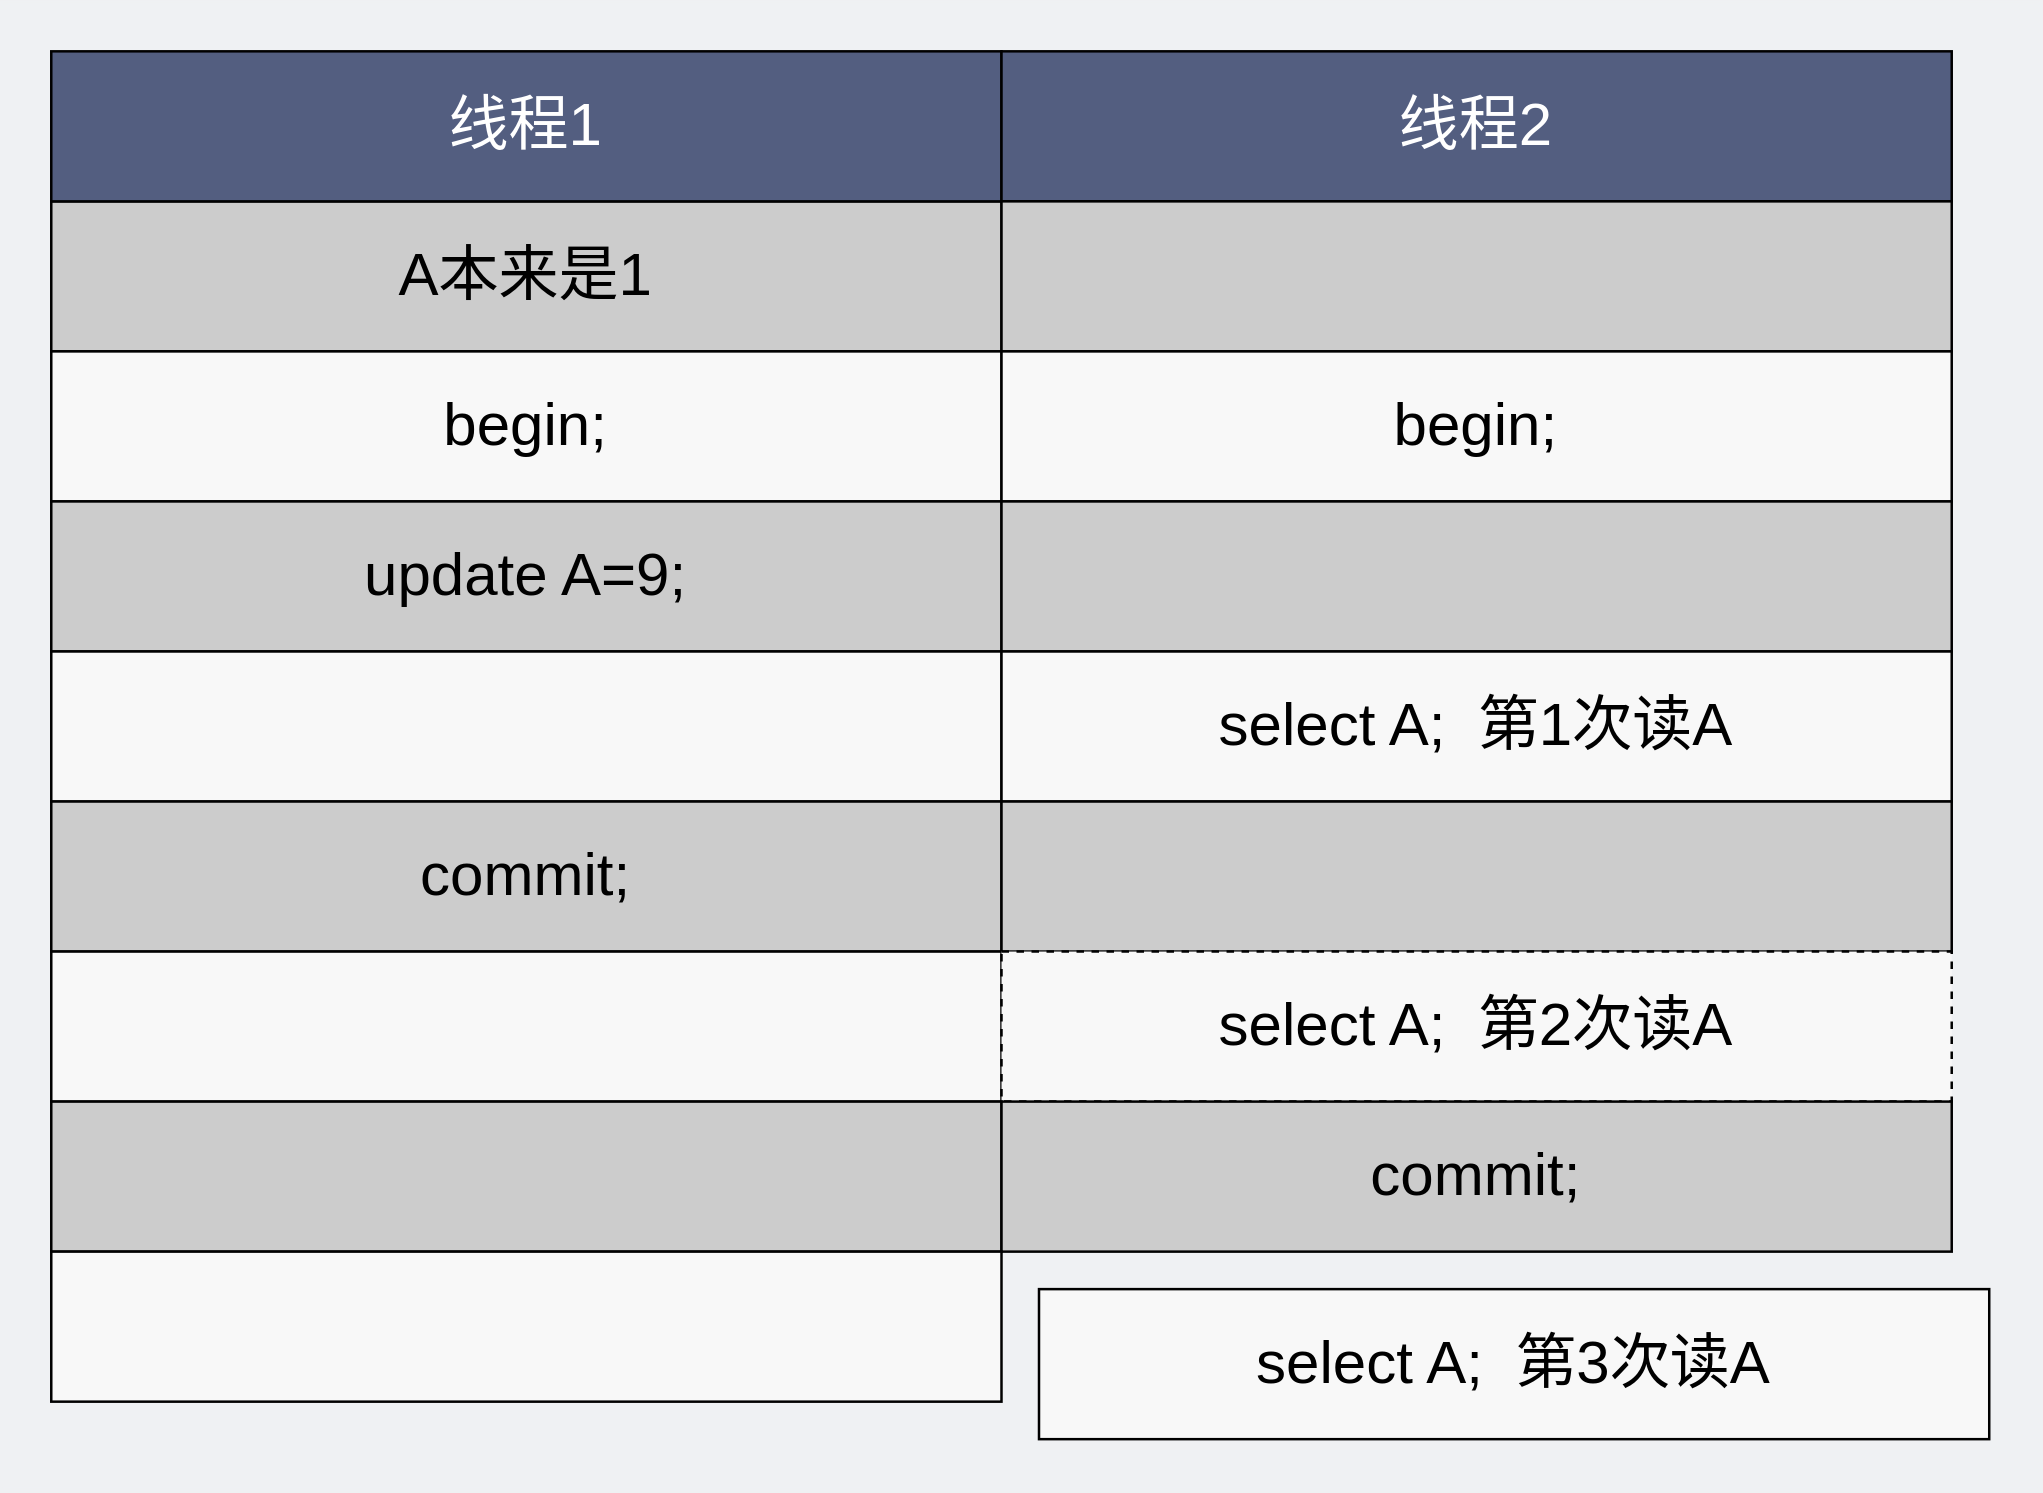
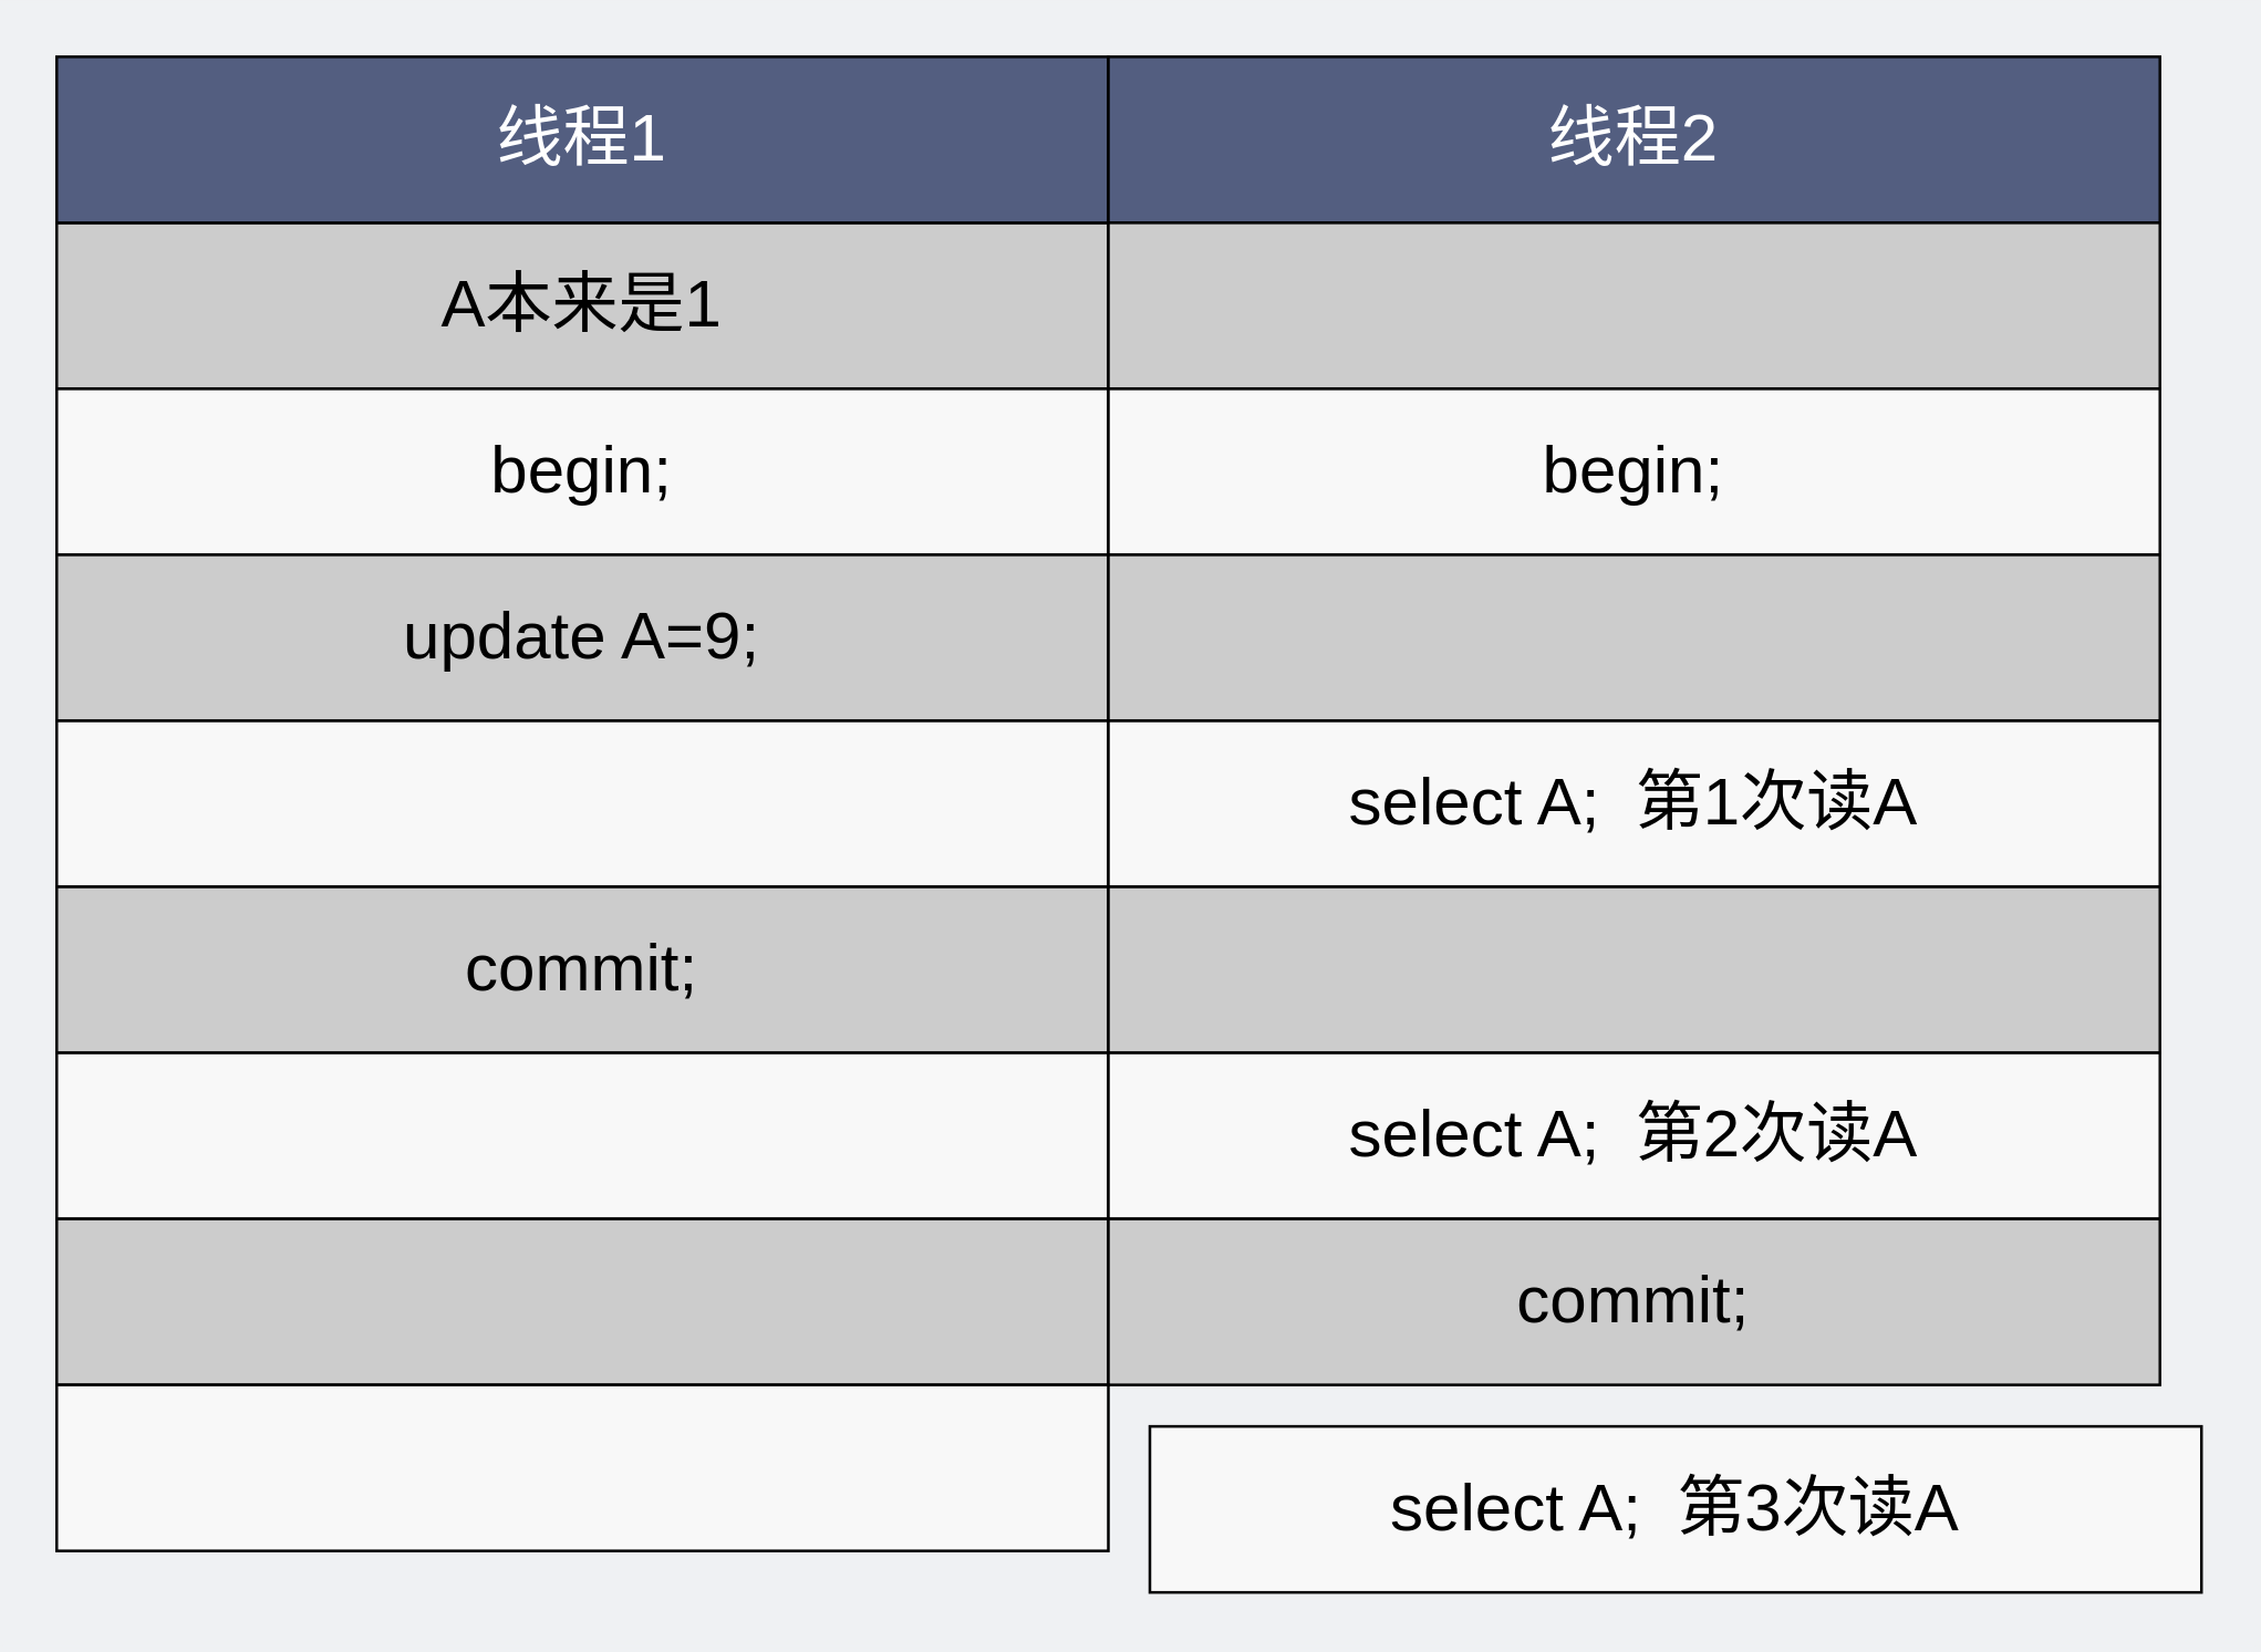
  <mxCell id="0" />
  <mxCell id="1" parent="0" />
  <mxCell id="2" value="A本来是1" style="rounded=0;whiteSpace=wrap;html=1;fillColor=#CCCCCC;gradientColor=none;fontSize=24;" parent="1" vertex="1"><mxGeometry x="20" y="80" width="380" height="60" as="geometry" /></mxCell>
  <mxCell id="3" value="&lt;font color=&quot;#ffffff&quot; style=&quot;font-size: 24px;&quot;&gt;线程1&lt;/font&gt;" style="rounded=0;whiteSpace=wrap;html=1;fillColor=#535E80;gradientColor=none;fontSize=24;" parent="1" vertex="1"><mxGeometry x="20" y="20" width="380" height="60" as="geometry" /></mxCell>
  <mxCell id="4" value="&lt;font color=&quot;#ffffff&quot; style=&quot;font-size: 24px;&quot;&gt;线程2&lt;/font&gt;" style="rounded=0;whiteSpace=wrap;html=1;fillColor=#535E80;gradientColor=none;fontSize=24;" parent="1" vertex="1"><mxGeometry x="400" y="20" width="380" height="60" as="geometry" /></mxCell>
  <mxCell id="5" value="" style="rounded=0;whiteSpace=wrap;html=1;fillColor=#CCCCCC;gradientColor=none;fontSize=24;" parent="1" vertex="1"><mxGeometry x="400" y="80" width="380" height="60" as="geometry" /></mxCell>
  <mxCell id="6" value="begin;" style="rounded=0;whiteSpace=wrap;html=1;fillColor=#F8F8F8;gradientColor=none;fontSize=24;" parent="1" vertex="1"><mxGeometry x="20" y="140" width="380" height="60" as="geometry" /></mxCell>
  <mxCell id="7" value="begin;" style="rounded=0;whiteSpace=wrap;html=1;fillColor=#F8F8F8;gradientColor=none;fontSize=24;" parent="1" vertex="1"><mxGeometry x="400" y="140" width="380" height="60" as="geometry" /></mxCell>
  <mxCell id="8" value="update A=9;" style="rounded=0;whiteSpace=wrap;html=1;fillColor=#CCCCCC;gradientColor=none;fontSize=24;" parent="1" vertex="1"><mxGeometry x="20" y="200" width="380" height="60" as="geometry" /></mxCell>
  <mxCell id="9" value="" style="rounded=0;whiteSpace=wrap;html=1;fillColor=#CCCCCC;gradientColor=none;fontSize=24;" parent="1" vertex="1"><mxGeometry x="400" y="200" width="380" height="60" as="geometry" /></mxCell>
  <mxCell id="10" value="" style="rounded=0;whiteSpace=wrap;html=1;fillColor=#F8F8F8;gradientColor=none;fontSize=24;" parent="1" vertex="1"><mxGeometry x="20" y="260" width="380" height="60" as="geometry" /></mxCell>
  <mxCell id="11" value="select A;&amp;nbsp; 第1次读A" style="rounded=0;whiteSpace=wrap;html=1;fillColor=#F8F8F8;gradientColor=none;fontSize=24;" parent="1" vertex="1"><mxGeometry x="400" y="260" width="380" height="60" as="geometry" /></mxCell>
  <mxCell id="12" value="commit;" style="rounded=0;whiteSpace=wrap;html=1;fillColor=#CCCCCC;gradientColor=none;fontSize=24;" parent="1" vertex="1"><mxGeometry x="20" y="320" width="380" height="60" as="geometry" /></mxCell>
  <mxCell id="13" value="" style="rounded=0;whiteSpace=wrap;html=1;fillColor=#CCCCCC;gradientColor=none;fontSize=24;" parent="1" vertex="1"><mxGeometry x="400" y="320" width="380" height="60" as="geometry" /></mxCell>
  <mxCell id="14" value="" style="rounded=0;whiteSpace=wrap;html=1;fillColor=#F8F8F8;gradientColor=none;fontSize=24;" parent="1" vertex="1"><mxGeometry x="20" y="380" width="380" height="60" as="geometry" /></mxCell>
- <mxCell id="15" value="&lt;span style=&quot;font-size: 24px;&quot;&gt;select A;&amp;nbsp; 第2次读A&lt;/span&gt;" style="rounded=0;whiteSpace=wrap;html=1;fillColor=#F8F8F8;gradientColor=none;fontSize=24;dashed=1;" parent="1" vertex="1"><mxGeometry x="400" y="380" width="380" height="60" as="geometry" /></mxCell>
+ <mxCell id="15" value="&lt;span style=&quot;font-size: 24px;&quot;&gt;select A;&amp;nbsp; 第2次读A&lt;/span&gt;" style="rounded=0;whiteSpace=wrap;html=1;fillColor=#F8F8F8;gradientColor=none;fontSize=24;" parent="1" vertex="1"><mxGeometry x="400" y="380" width="380" height="60" as="geometry" /></mxCell>
  <mxCell id="16" value="" style="rounded=0;whiteSpace=wrap;html=1;fillColor=#CCCCCC;gradientColor=none;fontSize=24;" parent="1" vertex="1"><mxGeometry x="20" y="440" width="380" height="60" as="geometry" /></mxCell>
  <mxCell id="17" value="commit;" style="rounded=0;whiteSpace=wrap;html=1;fillColor=#CCCCCC;gradientColor=none;fontSize=24;" parent="1" vertex="1"><mxGeometry x="400" y="440" width="380" height="60" as="geometry" /></mxCell>
  <mxCell id="18" value="" style="rounded=0;whiteSpace=wrap;html=1;fillColor=#F8F8F8;gradientColor=none;fontSize=24;" parent="1" vertex="1"><mxGeometry x="20" y="500" width="380" height="60" as="geometry" /></mxCell>
  <mxCell id="19" value="&lt;span style=&quot;font-size: 24px&quot;&gt;select A;&amp;nbsp; 第3次读A&lt;/span&gt;" style="rounded=0;whiteSpace=wrap;html=1;fillColor=#F8F8F8;gradientColor=none;fontSize=24;" parent="1" vertex="1"><mxGeometry x="415" y="515" width="380" height="60" as="geometry" /></mxCell>
